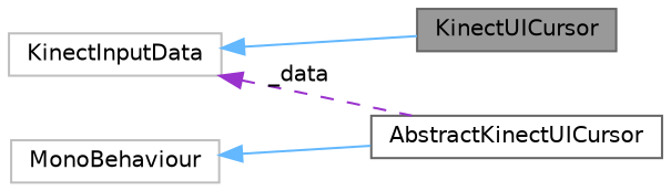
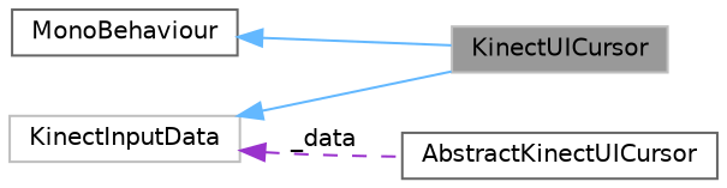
  digraph {
    rankdir=LR
    node [color=gray40 fillcolor=white fontname=Helvetica fontsize=10 shape=box style=filled]
    edge [color=steelblue1 dir=back fontname=Helvetica fontsize=10 labelfontname=Helvetica labelfontsize=10 style=solid]
-   n1 [fillcolor=grey60 fontcolor=black height=0.2 label=KinectUICursor width=0.4]
+   n1 [color=grey75 fillcolor=grey60 fontcolor=black height=0.2 label=KinectUICursor width=0.4]
    n2 [height=0.2 label=AbstractKinectUICursor width=0.4]
-   n3 [color=grey75 height=0.2 label=MonoBehaviour width=0.4]
+   n3 [height=0.2 label=MonoBehaviour width=0.4]
    n4 [color=grey75 height=0.2 label=KinectInputData width=0.4]
-   n3 -> n2
+   n3 -> n1
    n4 -> n1
    n4 -> n2 [color=darkorchid3 label=" _data" style=dashed]
  }
